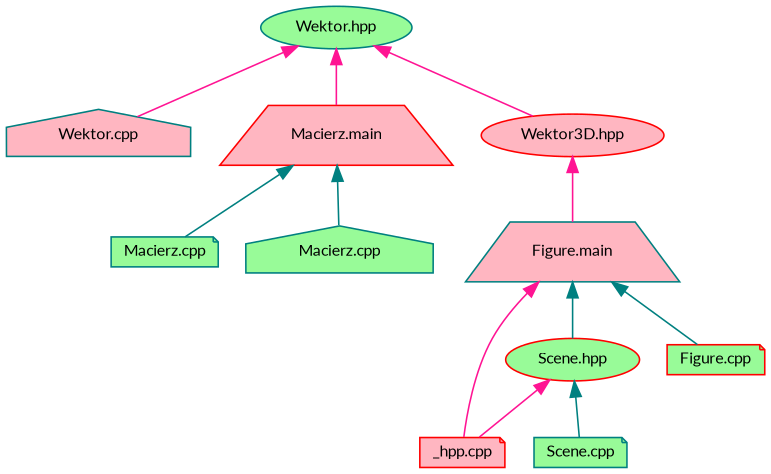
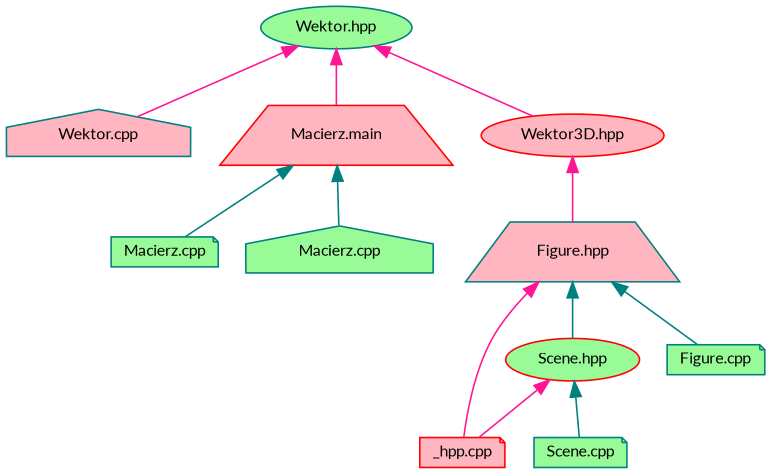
  digraph {
    fontname=Lato
    node [color=teal fillcolor=palegreen fontname=Lato fontsize=10 shape=note style=filled]
    edge [color=deeppink dir=back fontname=Lato fontsize=10 labelfontname=Helvetica labelfontsize=10 style=solid]
    n1 [fontcolor=black height=0.2 label="Wektor.hpp" shape=ellipse width=0.4]
    n2 [fillcolor=lightpink height=0.2 label="Wektor.cpp" shape=house width=0.4]
    n3 [color=red fillcolor=lightpink height=0.2 label="Macierz.main" shape=trapezium width=0.4]
    n4 [color=red fillcolor=lightpink height=0.2 label="Wektor3D.hpp" shape=ellipse width=0.4]
    n5 [height=0.2 label="Macierz.cpp" width=0.4]
    n6 [height=0.2 label="Macierz.cpp" shape=house width=0.4]
-   n7 [fillcolor=lightpink height=0.2 label="Figure.main" shape=trapezium width=0.4]
+   n7 [fillcolor=lightpink height=0.2 label="Figure.hpp" shape=trapezium width=0.4]
    n8 [color=red fillcolor=lightpink height=0.2 label="_hpp.cpp" width=0.4]
    n9 [color=red height=0.2 label="Scene.hpp" shape=ellipse width=0.4]
-   n10 [color=red height=0.2 label="Figure.cpp" width=0.4]
+   n10 [height=0.2 label="Figure.cpp" width=0.4]
    n11 [height=0.2 label="Scene.cpp" width=0.4]
    n1 -> n2
    n1 -> n3
    n1 -> n4
    n3 -> n5 [color=teal]
    n3 -> n6 [color=teal]
    n4 -> n7
    n7 -> n8
    n7 -> n9 [color=teal]
    n7 -> n10 [color=teal]
    n9 -> n8
    n9 -> n11 [color=teal]
  }
